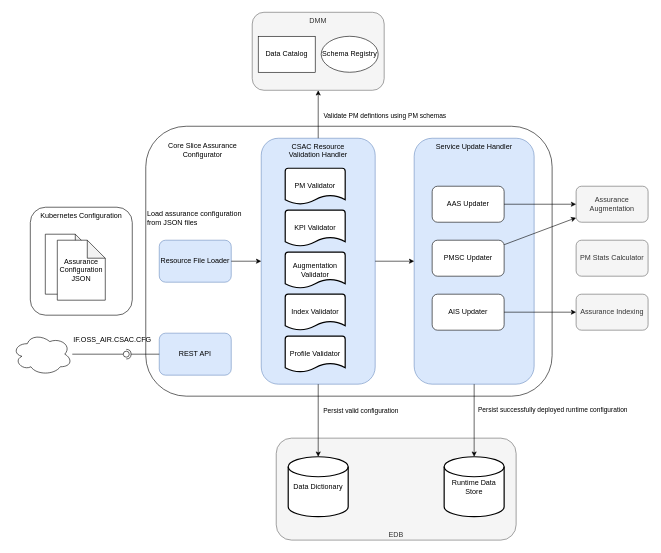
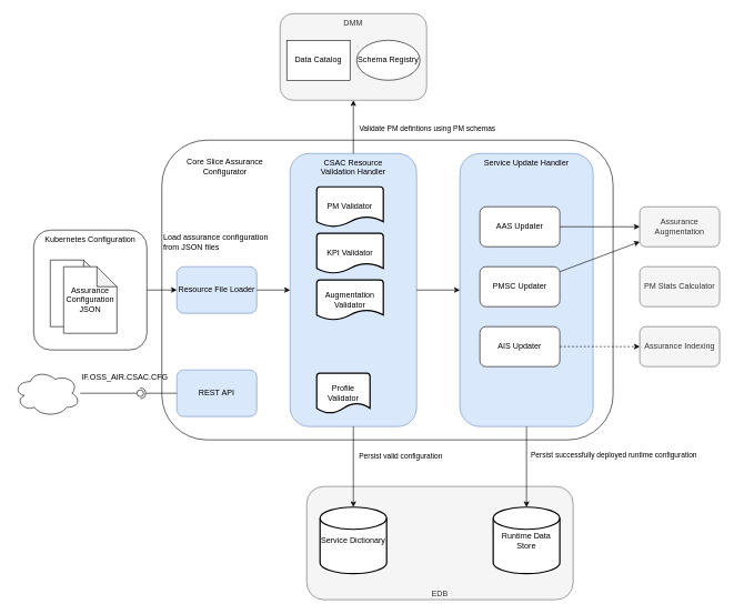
  <mxCell id="0" />
  <mxCell id="1" parent="0" />
  <mxCell id="2" value="" style="rounded=1;whiteSpace=wrap;html=1;fillColor=none;align=left;verticalAlign=top;" vertex="1" parent="1"><mxGeometry x="242.5" y="210" width="677.5" height="450" as="geometry" /></mxCell>
  <mxCell id="3" value="EDB" style="rounded=1;whiteSpace=wrap;html=1;align=center;verticalAlign=bottom;fillColor=#f5f5f5;strokeColor=#666666;fontColor=#333333;" parent="1" vertex="1"><mxGeometry x="460" y="730" width="400" height="170" as="geometry" /></mxCell>
  <mxCell id="4" value="Kubernetes Configuration" style="rounded=1;whiteSpace=wrap;html=1;align=center;verticalAlign=top;" parent="1" vertex="1"><mxGeometry x="50" y="345" width="170" height="180" as="geometry" /></mxCell>
  <mxCell id="5" value="" style="shape=note;whiteSpace=wrap;html=1;backgroundOutline=1;darkOpacity=0.05;align=center;" parent="1" vertex="1"><mxGeometry x="75" y="390" width="80" height="100" as="geometry" /></mxCell>
  <mxCell id="6" value="Assurance Configuration JSON" style="shape=note;whiteSpace=wrap;html=1;backgroundOutline=1;darkOpacity=0.05;align=center;" parent="1" vertex="1"><mxGeometry x="95" y="400" width="80" height="100" as="geometry" /></mxCell>
  <mxCell id="7" value="Resource File Loader" style="rounded=1;whiteSpace=wrap;html=1;align=center;fillColor=#dae8fc;strokeColor=#6c8ebf;" parent="1" vertex="1"><mxGeometry x="265" y="400" width="120" height="70" as="geometry" /></mxCell>
  <mxCell id="8" value="CSAC Resource&lt;br&gt;Validation Handler" style="rounded=1;whiteSpace=wrap;html=1;align=center;verticalAlign=top;fillColor=#dae8fc;strokeColor=#6c8ebf;" parent="1" vertex="1"><mxGeometry x="435" y="230" width="190" height="410" as="geometry" /></mxCell>
  <mxCell id="9" value="PM Validator" style="strokeWidth=2;html=1;shape=mxgraph.flowchart.document2;whiteSpace=wrap;size=0.25;align=center;" parent="1" vertex="1"><mxGeometry x="475" y="280" width="100" height="60" as="geometry" /></mxCell>
  <mxCell id="10" value="KPI Validator" style="strokeWidth=2;html=1;shape=mxgraph.flowchart.document2;whiteSpace=wrap;size=0.25;align=center;" parent="1" vertex="1"><mxGeometry x="475" y="350" width="100" height="60" as="geometry" /></mxCell>
+ <mxCell id="11" value="" style="endArrow=classic;html=1;" parent="1" source="4" target="7" edge="1"><mxGeometry width="50" height="50" relative="1" as="geometry"><mxPoint x="470" y="455" as="sourcePoint" /><mxPoint x="520" y="405" as="targetPoint" /></mxGeometry></mxCell>
  <mxCell id="12" value="" style="endArrow=classic;html=1;" parent="1" source="7" target="8" edge="1"><mxGeometry width="50" height="50" relative="1" as="geometry"><mxPoint x="470" y="390" as="sourcePoint" /><mxPoint x="520" y="340" as="targetPoint" /></mxGeometry></mxCell>
- <mxCell id="13" value="Data Dictionary" style="strokeWidth=2;html=1;shape=mxgraph.flowchart.database;whiteSpace=wrap;align=center;" parent="1" vertex="1"><mxGeometry x="480" y="761" width="100" height="100" as="geometry" /></mxCell>
+ <mxCell id="13" value="Service Dictionary" style="strokeWidth=2;html=1;shape=mxgraph.flowchart.database;whiteSpace=wrap;align=center;" parent="1" vertex="1"><mxGeometry x="480" y="761" width="100" height="100" as="geometry" /></mxCell>
  <mxCell id="14" value="" style="endArrow=classic;html=1;exitX=0.5;exitY=1;exitDx=0;exitDy=0;" parent="1" source="8" target="13" edge="1"><mxGeometry width="50" height="50" relative="1" as="geometry"><mxPoint x="530" y="690" as="sourcePoint" /><mxPoint x="520" y="530" as="targetPoint" /></mxGeometry></mxCell>
  <mxCell id="15" value="Persist valid configuration" style="edgeLabel;html=1;align=center;verticalAlign=middle;resizable=0;points=[];" parent="14" vertex="1" connectable="0"><mxGeometry x="-0.075" relative="1" as="geometry"><mxPoint x="70" y="-13" as="offset" /></mxGeometry></mxCell>
  <mxCell id="16" value="DMM" style="rounded=1;whiteSpace=wrap;html=1;align=center;verticalAlign=top;fillColor=#f5f5f5;strokeColor=#666666;fontColor=#333333;" parent="1" vertex="1"><mxGeometry x="420" y="20" width="220" height="130" as="geometry" /></mxCell>
  <mxCell id="17" value="" style="endArrow=classic;html=1;" parent="1" source="8" target="16" edge="1"><mxGeometry width="50" height="50" relative="1" as="geometry"><mxPoint x="760" y="320" as="sourcePoint" /><mxPoint x="570" y="380" as="targetPoint" /></mxGeometry></mxCell>
  <mxCell id="18" value="Validate PM defintions using PM schemas" style="edgeLabel;html=1;align=center;verticalAlign=middle;resizable=0;points=[];" parent="17" vertex="1" connectable="0"><mxGeometry x="-0.022" y="-1" relative="1" as="geometry"><mxPoint x="109" as="offset" /></mxGeometry></mxCell>
  <mxCell id="19" value="Data Catalog" style="whiteSpace=wrap;html=1;align=center;rounded=0;" parent="1" vertex="1"><mxGeometry x="430" y="60" width="95" height="60" as="geometry" /></mxCell>
  <mxCell id="20" value="Schema Registry" style="ellipse;whiteSpace=wrap;html=1;align=center;" parent="1" vertex="1"><mxGeometry x="535" y="60" width="95" height="60" as="geometry" /></mxCell>
  <mxCell id="21" value="Service Update Handler" style="rounded=1;whiteSpace=wrap;html=1;align=center;verticalAlign=top;fillColor=#dae8fc;strokeColor=#6c8ebf;" parent="1" vertex="1"><mxGeometry x="690" y="230" width="200" height="410" as="geometry" /></mxCell>
  <mxCell id="22" value="PMSC Updater" style="rounded=1;whiteSpace=wrap;html=1;align=center;" parent="1" vertex="1"><mxGeometry x="720" y="400" width="120" height="60" as="geometry" /></mxCell>
  <mxCell id="23" value="" style="endArrow=classic;html=1;" parent="1" source="8" target="21" edge="1"><mxGeometry width="50" height="50" relative="1" as="geometry"><mxPoint x="730" y="350" as="sourcePoint" /><mxPoint x="780" y="300" as="targetPoint" /></mxGeometry></mxCell>
  <mxCell id="24" value="Runtime Data Store" style="strokeWidth=2;html=1;shape=mxgraph.flowchart.database;whiteSpace=wrap;align=center;" parent="1" vertex="1"><mxGeometry x="740" y="761" width="100" height="100" as="geometry" /></mxCell>
  <mxCell id="25" value="" style="endArrow=classic;html=1;exitX=0.5;exitY=1;exitDx=0;exitDy=0;" parent="1" source="21" target="24" edge="1"><mxGeometry width="50" height="50" relative="1" as="geometry"><mxPoint x="790" y="690" as="sourcePoint" /><mxPoint x="780" y="500" as="targetPoint" /></mxGeometry></mxCell>
  <mxCell id="26" value="Persist successfully deployed runtime configuration" style="edgeLabel;html=1;align=center;verticalAlign=middle;resizable=0;points=[];" parent="25" vertex="1" connectable="0"><mxGeometry x="-0.125" relative="1" as="geometry"><mxPoint x="130" y="-11" as="offset" /></mxGeometry></mxCell>
  <mxCell id="27" value="Load assurance configuration from JSON files" style="text;html=1;strokeColor=none;fillColor=none;align=left;verticalAlign=bottom;whiteSpace=wrap;rounded=0;" parent="1" vertex="1"><mxGeometry x="242.5" y="360" width="165" height="20" as="geometry" /></mxCell>
  <mxCell id="28" value="PM Stats Calculator" style="rounded=1;whiteSpace=wrap;html=1;align=center;fillColor=#f5f5f5;strokeColor=#666666;fontColor=#333333;" parent="1" vertex="1"><mxGeometry x="960" y="400" width="120" height="60" as="geometry" /></mxCell>
  <mxCell id="29" value="" style="endArrow=classic;html=1;" parent="1" source="22" target="40" edge="1"><mxGeometry width="50" height="50" relative="1" as="geometry"><mxPoint x="550" y="460" as="sourcePoint" /><mxPoint x="600" y="410" as="targetPoint" /></mxGeometry></mxCell>
  <mxCell id="30" value="REST API" style="rounded=1;whiteSpace=wrap;html=1;align=center;fillColor=#dae8fc;strokeColor=#6c8ebf;" parent="1" vertex="1"><mxGeometry x="265" y="555" width="120" height="70" as="geometry" /></mxCell>
  <mxCell id="31" value="" style="rounded=0;orthogonalLoop=1;jettySize=auto;html=1;endArrow=none;endFill=0;" parent="1" source="34" target="33" edge="1"><mxGeometry relative="1" as="geometry"><mxPoint x="140" y="590" as="sourcePoint" /></mxGeometry></mxCell>
  <mxCell id="32" value="" style="rounded=0;orthogonalLoop=1;jettySize=auto;html=1;endArrow=halfCircle;endFill=0;endSize=6;strokeWidth=1;" parent="1" source="30" edge="1"><mxGeometry relative="1" as="geometry"><mxPoint x="391" y="407" as="sourcePoint" /><mxPoint x="210" y="590" as="targetPoint" /></mxGeometry></mxCell>
  <mxCell id="33" value="" style="ellipse;whiteSpace=wrap;html=1;fontFamily=Helvetica;fontSize=12;fontColor=#000000;align=center;strokeColor=#000000;fillColor=#ffffff;points=[];aspect=fixed;resizable=0;" parent="1" vertex="1"><mxGeometry x="205" y="585" width="10" height="10" as="geometry" /></mxCell>
  <mxCell id="34" value="" style="ellipse;shape=cloud;whiteSpace=wrap;html=1;align=center;" parent="1" vertex="1"><mxGeometry x="20" y="555" width="100" height="70" as="geometry" /></mxCell>
  <mxCell id="35" value="IF.OSS_AIR.CSAC.CFG" style="text;html=1;strokeColor=none;fillColor=none;align=left;verticalAlign=bottom;whiteSpace=wrap;rounded=0;" parent="1" vertex="1"><mxGeometry x="120" y="555" width="165" height="20" as="geometry" /></mxCell>
  <mxCell id="36" value="Augmentation Validator" style="strokeWidth=2;html=1;shape=mxgraph.flowchart.document2;whiteSpace=wrap;size=0.25;align=center;" vertex="1" parent="1"><mxGeometry x="475" y="420" width="100" height="60" as="geometry" /></mxCell>
- <mxCell id="37" value="Index Validator" style="strokeWidth=2;html=1;shape=mxgraph.flowchart.document2;whiteSpace=wrap;size=0.25;align=center;" vertex="1" parent="1"><mxGeometry x="475" y="490" width="100" height="60" as="geometry" /></mxCell>
- <mxCell id="38" value="Profile Validator" style="strokeWidth=2;html=1;shape=mxgraph.flowchart.document2;whiteSpace=wrap;size=0.25;align=center;" vertex="1" parent="1"><mxGeometry x="475" y="560" width="100" height="60" as="geometry" /></mxCell>
+ <mxCell id="38" value="Profile Validator" style="strokeWidth=2;html=1;shape=mxgraph.flowchart.document2;whiteSpace=wrap;size=0.25;align=center;" vertex="1" parent="1"><mxGeometry x="475" y="560" width="80" height="60" as="geometry" /></mxCell>
  <mxCell id="39" value="AAS Updater" style="rounded=1;whiteSpace=wrap;html=1;align=center;" vertex="1" parent="1"><mxGeometry x="720" y="310" width="120" height="60" as="geometry" /></mxCell>
  <mxCell id="40" value="Assurance Augmentation" style="rounded=1;whiteSpace=wrap;html=1;align=center;fillColor=#f5f5f5;strokeColor=#666666;fontColor=#333333;" vertex="1" parent="1"><mxGeometry x="960" y="310" width="120" height="60" as="geometry" /></mxCell>
  <mxCell id="41" value="" style="endArrow=classic;html=1;" edge="1" parent="1" source="39" target="40"><mxGeometry width="50" height="50" relative="1" as="geometry"><mxPoint x="550" y="370" as="sourcePoint" /><mxPoint x="600" y="320" as="targetPoint" /></mxGeometry></mxCell>
  <mxCell id="42" value="AIS Updater" style="rounded=1;whiteSpace=wrap;html=1;align=center;" vertex="1" parent="1"><mxGeometry x="720" y="490" width="120" height="60" as="geometry" /></mxCell>
  <mxCell id="43" value="Assurance Indexing" style="rounded=1;whiteSpace=wrap;html=1;align=center;fillColor=#f5f5f5;strokeColor=#666666;fontColor=#333333;" vertex="1" parent="1"><mxGeometry x="960" y="490" width="120" height="60" as="geometry" /></mxCell>
- <mxCell id="44" value="" style="endArrow=classic;html=1;" edge="1" parent="1" source="42" target="43"><mxGeometry width="50" height="50" relative="1" as="geometry"><mxPoint x="550" y="550" as="sourcePoint" /><mxPoint x="600" y="500" as="targetPoint" /></mxGeometry></mxCell>
+ <mxCell id="44" value="" style="endArrow=classic;html=1;dashed=1;" edge="1" parent="1" source="42" target="43"><mxGeometry width="50" height="50" relative="1" as="geometry"><mxPoint x="550" y="550" as="sourcePoint" /><mxPoint x="600" y="500" as="targetPoint" /></mxGeometry></mxCell>
  <mxCell id="45" value="Core Slice Assurance Configurator" style="text;html=1;strokeColor=none;fillColor=none;align=center;verticalAlign=middle;whiteSpace=wrap;rounded=0;" vertex="1" parent="1"><mxGeometry x="255" y="240" width="165" height="20" as="geometry" /></mxCell>
